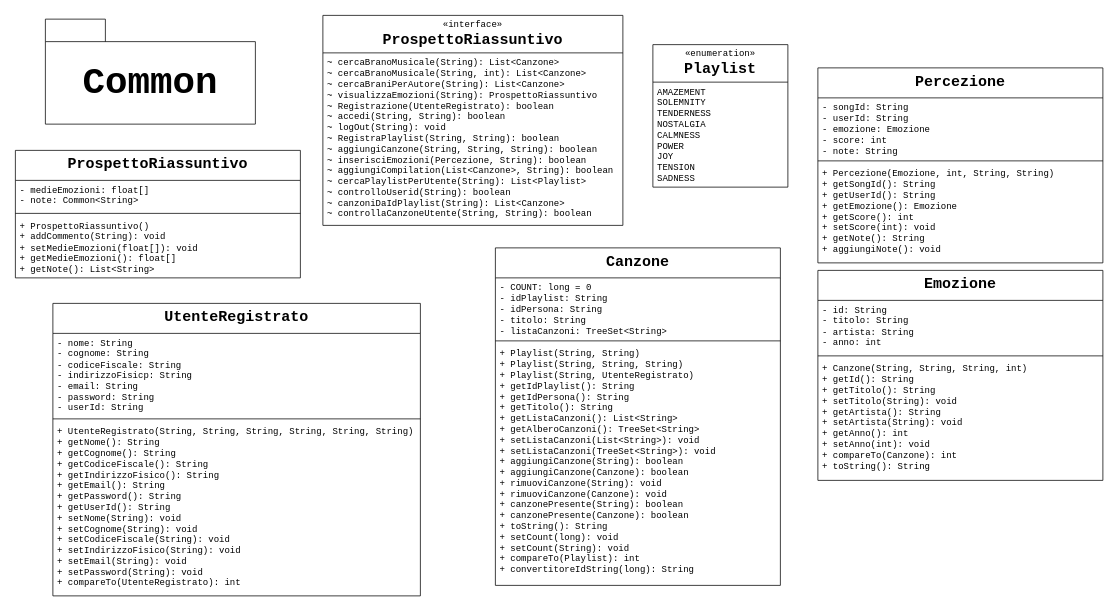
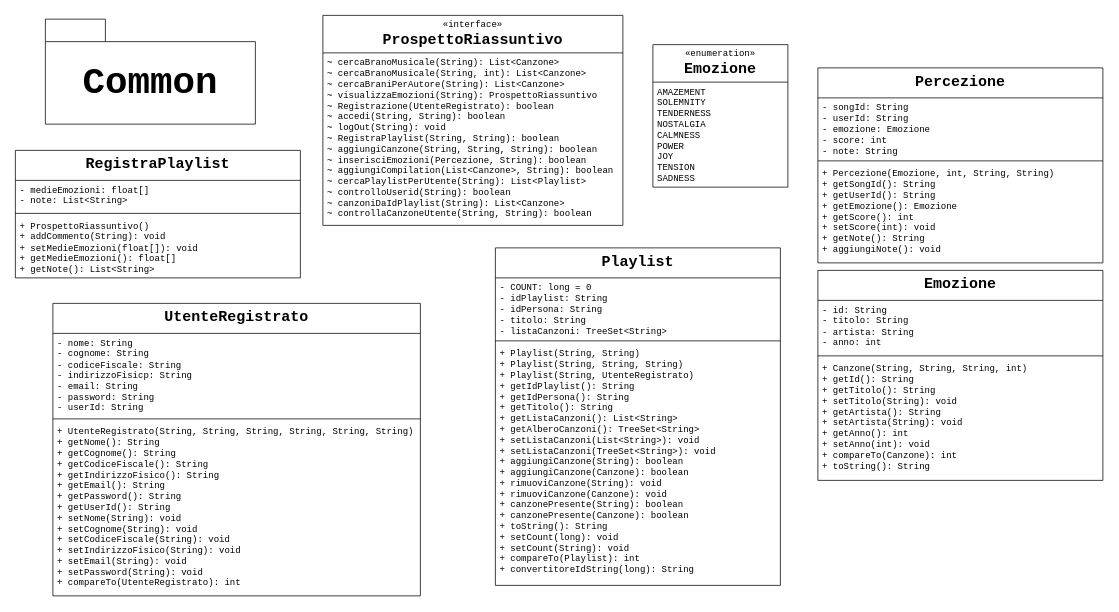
  <mxCell id="0" />
  <mxCell id="1" parent="0" />
  <mxCell id="2" value="«interface»&lt;br style=&quot;border-color: var(--border-color);&quot;&gt;&lt;b style=&quot;border-color: var(--border-color);&quot;&gt;&lt;font style=&quot;font-size: 20px;&quot;&gt;ProspettoRiassuntivo&lt;/font&gt;&lt;/b&gt;" style="swimlane;fontStyle=0;childLayout=stackLayout;horizontal=1;startSize=50;fillColor=none;horizontalStack=0;resizeParent=1;resizeParentMax=0;resizeLast=0;collapsible=1;marginBottom=0;whiteSpace=wrap;html=1;fontFamily=Courier New;" vertex="1" parent="1"><mxGeometry x="430" y="20" width="400" height="280" as="geometry" /></mxCell>
  <mxCell id="3" value="~ cercaBranoMusicale(String): List&amp;lt;Canzone&amp;gt;&lt;br&gt;~ cercaBranoMusicale(String, int): List&amp;lt;Canzone&amp;gt;&lt;br&gt;~ cercaBraniPerAutore(String): List&amp;lt;Canzone&amp;gt;&lt;br&gt;~ visualizzaEmozioni(String): ProspettoRiassuntivo&lt;br&gt;~ Registrazione(UtenteRegistrato): boolean&lt;br&gt;~ accedi(String, String): boolean&lt;br&gt;~ logOut(String): void&lt;br&gt;~ RegistraPlaylist(String, String): boolean&lt;br&gt;~ aggiungiCanzone(String, String, String): boolean&lt;br&gt;~ inserisciEmozioni(Percezione, String): boolean&lt;br&gt;~ aggiungiCompilation(List&amp;lt;Canzone&amp;gt;, String): boolean&lt;br&gt;~ cercaPlaylistPerUtente(String): List&amp;lt;Playlist&amp;gt;&lt;br&gt;~ controlloUserid(String): boolean&lt;br&gt;~ canzoniDaIdPlaylist(String): List&amp;lt;Canzone&amp;gt;&lt;br&gt;~ controllaCanzoneUtente(String, String): boolean" style="text;strokeColor=none;fillColor=none;align=left;verticalAlign=top;spacingLeft=4;spacingRight=4;overflow=hidden;rotatable=0;points=[[0,0.5],[1,0.5]];portConstraint=eastwest;whiteSpace=wrap;html=1;fontFamily=Courier New;" vertex="1" parent="2"><mxGeometry y="50" width="400" height="230" as="geometry" /></mxCell>
- <mxCell id="4" value="«enumeration»&lt;br style=&quot;border-color: var(--border-color);&quot;&gt;&lt;b style=&quot;border-color: var(--border-color);&quot;&gt;&lt;font style=&quot;border-color: var(--border-color); font-size: 20px;&quot;&gt;Playlist&lt;/font&gt;&lt;/b&gt;" style="swimlane;fontStyle=0;childLayout=stackLayout;horizontal=1;startSize=50;fillColor=none;horizontalStack=0;resizeParent=1;resizeParentMax=0;resizeLast=0;collapsible=1;marginBottom=0;whiteSpace=wrap;html=1;fontFamily=Courier New;" vertex="1" parent="1"><mxGeometry x="870" y="59" width="180" height="190" as="geometry" /></mxCell>
+ <mxCell id="4" value="«enumeration»&lt;br style=&quot;border-color: var(--border-color);&quot;&gt;&lt;b style=&quot;border-color: var(--border-color);&quot;&gt;&lt;font style=&quot;border-color: var(--border-color); font-size: 20px;&quot;&gt;Emozione&lt;/font&gt;&lt;/b&gt;" style="swimlane;fontStyle=0;childLayout=stackLayout;horizontal=1;startSize=50;fillColor=none;horizontalStack=0;resizeParent=1;resizeParentMax=0;resizeLast=0;collapsible=1;marginBottom=0;whiteSpace=wrap;html=1;fontFamily=Courier New;" vertex="1" parent="1"><mxGeometry x="870" y="59" width="180" height="190" as="geometry" /></mxCell>
  <mxCell id="5" value="AMAZEMENT&lt;br&gt;SOLEMNITY&lt;br&gt;TENDERNESS&lt;br&gt;NOSTALGIA&lt;br&gt;CALMNESS&lt;br&gt;POWER&lt;br&gt;JOY&lt;br&gt;TENSION&lt;br&gt;SADNESS" style="text;strokeColor=none;fillColor=none;align=left;verticalAlign=top;spacingLeft=4;spacingRight=4;overflow=hidden;rotatable=0;points=[[0,0.5],[1,0.5]];portConstraint=eastwest;whiteSpace=wrap;html=1;fontFamily=Courier New;" vertex="1" parent="4"><mxGeometry y="50" width="180" height="140" as="geometry" /></mxCell>
  <mxCell id="6" value="&lt;b style=&quot;border-color: var(--border-color);&quot;&gt;&lt;font style=&quot;border-color: var(--border-color); font-size: 20px;&quot;&gt;Percezione&lt;/font&gt;&lt;/b&gt;" style="swimlane;fontStyle=1;align=center;verticalAlign=top;childLayout=stackLayout;horizontal=1;startSize=40;horizontalStack=0;resizeParent=1;resizeParentMax=0;resizeLast=0;collapsible=1;marginBottom=0;whiteSpace=wrap;html=1;fontFamily=Courier New;" vertex="1" parent="1"><mxGeometry x="1090" y="90" width="380" height="260" as="geometry" /></mxCell>
  <mxCell id="7" value="- songId: String&lt;br&gt;- userId: String&lt;br&gt;- emozione: Emozione&lt;br&gt;- score: int&lt;br&gt;- note: String&lt;br&gt;" style="text;strokeColor=none;fillColor=none;align=left;verticalAlign=top;spacingLeft=4;spacingRight=4;overflow=hidden;rotatable=0;points=[[0,0.5],[1,0.5]];portConstraint=eastwest;whiteSpace=wrap;html=1;fontFamily=Courier New;" vertex="1" parent="6"><mxGeometry y="40" width="380" height="80" as="geometry" /></mxCell>
  <mxCell id="8" value="" style="line;strokeWidth=1;fillColor=none;align=left;verticalAlign=middle;spacingTop=-1;spacingLeft=3;spacingRight=3;rotatable=0;labelPosition=right;points=[];portConstraint=eastwest;strokeColor=inherit;fontFamily=Courier New;" vertex="1" parent="6"><mxGeometry y="120" width="380" height="8" as="geometry" /></mxCell>
  <mxCell id="9" value="+ Percezione(Emozione, int, String, String)&lt;br&gt;+ getSongId(): String&lt;br&gt;+ getUserId(): String&lt;br&gt;+ getEmozione(): Emozione&lt;br&gt;+ getScore(): int&lt;br&gt;+ setScore(int): void&lt;br&gt;+ getNote(): String&lt;br&gt;+ aggiungiNote(): void" style="text;strokeColor=none;fillColor=none;align=left;verticalAlign=top;spacingLeft=4;spacingRight=4;overflow=hidden;rotatable=0;points=[[0,0.5],[1,0.5]];portConstraint=eastwest;whiteSpace=wrap;html=1;fontFamily=Courier New;" vertex="1" parent="6"><mxGeometry y="128" width="380" height="132" as="geometry" /></mxCell>
  <mxCell id="10" value="&lt;b style=&quot;border-color: var(--border-color);&quot;&gt;&lt;font style=&quot;border-color: var(--border-color); font-size: 20px;&quot;&gt;Emozione&lt;/font&gt;&lt;/b&gt;" style="swimlane;fontStyle=1;align=center;verticalAlign=top;childLayout=stackLayout;horizontal=1;startSize=40;horizontalStack=0;resizeParent=1;resizeParentMax=0;resizeLast=0;collapsible=1;marginBottom=0;whiteSpace=wrap;html=1;fontFamily=Courier New;" vertex="1" parent="1"><mxGeometry x="1090" y="360" width="380" height="280" as="geometry" /></mxCell>
  <mxCell id="11" value="- id: String&lt;br&gt;- titolo: String&lt;br&gt;- artista: String&lt;br&gt;- anno: int&lt;br&gt;" style="text;strokeColor=none;fillColor=none;align=left;verticalAlign=top;spacingLeft=4;spacingRight=4;overflow=hidden;rotatable=0;points=[[0,0.5],[1,0.5]];portConstraint=eastwest;whiteSpace=wrap;html=1;fontFamily=Courier New;" vertex="1" parent="10"><mxGeometry y="40" width="380" height="70" as="geometry" /></mxCell>
  <mxCell id="12" value="" style="line;strokeWidth=1;fillColor=none;align=left;verticalAlign=middle;spacingTop=-1;spacingLeft=3;spacingRight=3;rotatable=0;labelPosition=right;points=[];portConstraint=eastwest;strokeColor=inherit;fontFamily=Courier New;" vertex="1" parent="10"><mxGeometry y="110" width="380" height="8" as="geometry" /></mxCell>
  <mxCell id="13" value="+ Canzone(String, String, String, int)&lt;br&gt;+ getId(): String&lt;br&gt;+ getTitolo(): String&lt;br&gt;+ setTitolo(String): void&amp;nbsp;&lt;br style=&quot;border-color: var(--border-color);&quot;&gt;+ getArtista(): String&lt;br&gt;+ setArtista(String): void&lt;br style=&quot;border-color: var(--border-color);&quot;&gt;+ getAnno(): int&lt;br&gt;+ setAnno(int): void&lt;br&gt;+ compareTo(Canzone): int&lt;br&gt;+ toString(): String" style="text;strokeColor=none;fillColor=none;align=left;verticalAlign=top;spacingLeft=4;spacingRight=4;overflow=hidden;rotatable=0;points=[[0,0.5],[1,0.5]];portConstraint=eastwest;whiteSpace=wrap;html=1;fontFamily=Courier New;" vertex="1" parent="10"><mxGeometry y="118" width="380" height="162" as="geometry" /></mxCell>
- <mxCell id="14" value="&lt;b style=&quot;border-color: var(--border-color);&quot;&gt;&lt;font style=&quot;border-color: var(--border-color); font-size: 20px;&quot;&gt;Canzone&lt;/font&gt;&lt;/b&gt;" style="swimlane;fontStyle=1;align=center;verticalAlign=top;childLayout=stackLayout;horizontal=1;startSize=40;horizontalStack=0;resizeParent=1;resizeParentMax=0;resizeLast=0;collapsible=1;marginBottom=0;whiteSpace=wrap;html=1;fontFamily=Courier New;" vertex="1" parent="1"><mxGeometry x="660" y="330" width="380" height="450" as="geometry" /></mxCell>
+ <mxCell id="14" value="&lt;b style=&quot;border-color: var(--border-color);&quot;&gt;&lt;font style=&quot;border-color: var(--border-color); font-size: 20px;&quot;&gt;Playlist&lt;/font&gt;&lt;/b&gt;" style="swimlane;fontStyle=1;align=center;verticalAlign=top;childLayout=stackLayout;horizontal=1;startSize=40;horizontalStack=0;resizeParent=1;resizeParentMax=0;resizeLast=0;collapsible=1;marginBottom=0;whiteSpace=wrap;html=1;fontFamily=Courier New;" vertex="1" parent="1"><mxGeometry x="660" y="330" width="380" height="450" as="geometry" /></mxCell>
  <mxCell id="15" value="- COUNT: long = 0&lt;br&gt;- idPlaylist: String&lt;br&gt;- idPersona: String&lt;br style=&quot;border-color: var(--border-color);&quot;&gt;- titolo: String&lt;br&gt;- listaCanzoni: TreeSet&amp;lt;String&amp;gt;" style="text;strokeColor=none;fillColor=none;align=left;verticalAlign=top;spacingLeft=4;spacingRight=4;overflow=hidden;rotatable=0;points=[[0,0.5],[1,0.5]];portConstraint=eastwest;whiteSpace=wrap;html=1;fontFamily=Courier New;" vertex="1" parent="14"><mxGeometry y="40" width="380" height="80" as="geometry" /></mxCell>
  <mxCell id="16" value="" style="line;strokeWidth=1;fillColor=none;align=left;verticalAlign=middle;spacingTop=-1;spacingLeft=3;spacingRight=3;rotatable=0;labelPosition=right;points=[];portConstraint=eastwest;strokeColor=inherit;fontFamily=Courier New;" vertex="1" parent="14"><mxGeometry y="120" width="380" height="8" as="geometry" /></mxCell>
  <mxCell id="17" value="+ Playlist(String, String)&lt;br&gt;+ Playlist(String, String, String)&lt;br&gt;+ Playlist(String, UtenteRegistrato)&lt;br style=&quot;border-color: var(--border-color);&quot;&gt;+ getIdPlaylist(): String&lt;br&gt;+ getIdPersona(): String&lt;br style=&quot;border-color: var(--border-color);&quot;&gt;+ getTitolo(): String&lt;br&gt;+ getListaCanzoni(): List&amp;lt;String&amp;gt;&lt;br&gt;+ getAlberoCanzoni(): TreeSet&amp;lt;String&amp;gt;&lt;br&gt;+ setListaCanzoni(List&amp;lt;String&amp;gt;): void&lt;br&gt;+ setListaCanzoni(TreeSet&amp;lt;String&amp;gt;): void&lt;br&gt;+ aggiungiCanzone(String): boolean&lt;br&gt;+ aggiungiCanzone(Canzone): boolean&lt;br&gt;+ rimuoviCanzone(String): void&lt;br&gt;+ rimuoviCanzone(Canzone): void&lt;br&gt;+ canzonePresente(String): boolean&lt;br&gt;+ canzonePresente(Canzone): boolean&lt;br style=&quot;border-color: var(--border-color);&quot;&gt;+ toString(): String&lt;br&gt;+ setCount(long): void&lt;br&gt;+ setCount(String): void&lt;br&gt;+ compareTo(Playlist): int&lt;br&gt;+ convertitoreIdString(long): String&lt;br&gt;" style="text;strokeColor=none;fillColor=none;align=left;verticalAlign=top;spacingLeft=4;spacingRight=4;overflow=hidden;rotatable=0;points=[[0,0.5],[1,0.5]];portConstraint=eastwest;whiteSpace=wrap;html=1;fontFamily=Courier New;" vertex="1" parent="14"><mxGeometry y="128" width="380" height="322" as="geometry" /></mxCell>
- <mxCell id="18" value="&lt;b style=&quot;border-color: var(--border-color);&quot;&gt;&lt;font style=&quot;border-color: var(--border-color); font-size: 20px;&quot;&gt;ProspettoRiassuntivo&lt;/font&gt;&lt;/b&gt;" style="swimlane;fontStyle=1;align=center;verticalAlign=top;childLayout=stackLayout;horizontal=1;startSize=40;horizontalStack=0;resizeParent=1;resizeParentMax=0;resizeLast=0;collapsible=1;marginBottom=0;whiteSpace=wrap;html=1;fontFamily=Courier New;" vertex="1" parent="1"><mxGeometry x="20" y="200" width="380" height="170" as="geometry" /></mxCell>
- <mxCell id="19" value="- medieEmozioni: float[]&lt;br&gt;- note: Common&amp;lt;String&amp;gt;" style="text;strokeColor=none;fillColor=none;align=left;verticalAlign=top;spacingLeft=4;spacingRight=4;overflow=hidden;rotatable=0;points=[[0,0.5],[1,0.5]];portConstraint=eastwest;whiteSpace=wrap;html=1;fontFamily=Courier New;" vertex="1" parent="18"><mxGeometry y="40" width="380" height="40" as="geometry" /></mxCell>
+ <mxCell id="18" value="&lt;b style=&quot;border-color: var(--border-color);&quot;&gt;&lt;font style=&quot;border-color: var(--border-color); font-size: 20px;&quot;&gt;RegistraPlaylist&lt;/font&gt;&lt;/b&gt;" style="swimlane;fontStyle=1;align=center;verticalAlign=top;childLayout=stackLayout;horizontal=1;startSize=40;horizontalStack=0;resizeParent=1;resizeParentMax=0;resizeLast=0;collapsible=1;marginBottom=0;whiteSpace=wrap;html=1;fontFamily=Courier New;" vertex="1" parent="1"><mxGeometry x="20" y="200" width="380" height="170" as="geometry" /></mxCell>
+ <mxCell id="19" value="- medieEmozioni: float[]&lt;br&gt;- note: List&amp;lt;String&amp;gt;" style="text;strokeColor=none;fillColor=none;align=left;verticalAlign=top;spacingLeft=4;spacingRight=4;overflow=hidden;rotatable=0;points=[[0,0.5],[1,0.5]];portConstraint=eastwest;whiteSpace=wrap;html=1;fontFamily=Courier New;" vertex="1" parent="18"><mxGeometry y="40" width="380" height="40" as="geometry" /></mxCell>
  <mxCell id="20" value="" style="line;strokeWidth=1;fillColor=none;align=left;verticalAlign=middle;spacingTop=-1;spacingLeft=3;spacingRight=3;rotatable=0;labelPosition=right;points=[];portConstraint=eastwest;strokeColor=inherit;fontFamily=Courier New;" vertex="1" parent="18"><mxGeometry y="80" width="380" height="8" as="geometry" /></mxCell>
  <mxCell id="21" value="+ ProspettoRiassuntivo()&lt;br&gt;+ addCommento(String): void&lt;br&gt;+ setMedieEmozioni(float[]): void&lt;br&gt;+ getMedieEmozioni(): float[]&lt;br&gt;+ getNote(): List&amp;lt;String&amp;gt;" style="text;strokeColor=none;fillColor=none;align=left;verticalAlign=top;spacingLeft=4;spacingRight=4;overflow=hidden;rotatable=0;points=[[0,0.5],[1,0.5]];portConstraint=eastwest;whiteSpace=wrap;html=1;fontFamily=Courier New;" vertex="1" parent="18"><mxGeometry y="88" width="380" height="82" as="geometry" /></mxCell>
  <mxCell id="22" value="&lt;b style=&quot;border-color: var(--border-color);&quot;&gt;&lt;font style=&quot;border-color: var(--border-color); font-size: 20px;&quot;&gt;UtenteRegistrato&lt;/font&gt;&lt;/b&gt;" style="swimlane;fontStyle=1;align=center;verticalAlign=top;childLayout=stackLayout;horizontal=1;startSize=40;horizontalStack=0;resizeParent=1;resizeParentMax=0;resizeLast=0;collapsible=1;marginBottom=0;whiteSpace=wrap;html=1;fontFamily=Courier New;" vertex="1" parent="1"><mxGeometry x="70" y="404" width="490" height="390" as="geometry" /></mxCell>
  <mxCell id="23" value="- nome: String&lt;br&gt;- cognome: String&lt;br style=&quot;border-color: var(--border-color);&quot;&gt;- codiceFiscale: String&lt;br&gt;- indirizzoFisicp: String&lt;br&gt;- email: String&lt;br&gt;- password: String&lt;br&gt;- userId: String" style="text;strokeColor=none;fillColor=none;align=left;verticalAlign=top;spacingLeft=4;spacingRight=4;overflow=hidden;rotatable=0;points=[[0,0.5],[1,0.5]];portConstraint=eastwest;whiteSpace=wrap;html=1;fontFamily=Courier New;" vertex="1" parent="22"><mxGeometry y="40" width="490" height="110" as="geometry" /></mxCell>
  <mxCell id="24" value="" style="line;strokeWidth=1;fillColor=none;align=left;verticalAlign=middle;spacingTop=-1;spacingLeft=3;spacingRight=3;rotatable=0;labelPosition=right;points=[];portConstraint=eastwest;strokeColor=inherit;fontFamily=Courier New;" vertex="1" parent="22"><mxGeometry y="150" width="490" height="8" as="geometry" /></mxCell>
  <mxCell id="25" value="+ UtenteRegistrato(String, String, String, String, String, String)&lt;br&gt;+ getNome(): String&lt;br&gt;+ getCognome(): String&lt;br&gt;+ getCodiceFiscale(): String&lt;br&gt;+ getIndirizzoFisico(): String&lt;br style=&quot;border-color: var(--border-color);&quot;&gt;+ getEmail(): String&lt;br&gt;+ getPassword(): String&lt;br&gt;+ getUserId(): String&lt;br&gt;+ setNome(String): void&lt;br&gt;+ setCognome(String): void&lt;br&gt;+ setCodiceFiscale(String): void&lt;br style=&quot;border-color: var(--border-color);&quot;&gt;+ setIndirizzoFisico(String): void&lt;br&gt;+ setEmail(String): void&lt;br&gt;+ setPassword(String): void&lt;br&gt;+ compareTo(UtenteRegistrato): int" style="text;strokeColor=none;fillColor=none;align=left;verticalAlign=top;spacingLeft=4;spacingRight=4;overflow=hidden;rotatable=0;points=[[0,0.5],[1,0.5]];portConstraint=eastwest;whiteSpace=wrap;html=1;fontFamily=Courier New;" vertex="1" parent="22"><mxGeometry y="158" width="490" height="232" as="geometry" /></mxCell>
  <mxCell id="26" value="&lt;h1&gt;&lt;font face=&quot;Courier New&quot; style=&quot;font-size: 50px;&quot;&gt;Common&lt;/font&gt;&lt;/h1&gt;" style="shape=folder;fontStyle=1;tabWidth=80;tabHeight=30;tabPosition=left;html=1;boundedLbl=1;whiteSpace=wrap;" vertex="1" parent="1"><mxGeometry x="60" y="25" width="280" height="140" as="geometry" /></mxCell>
